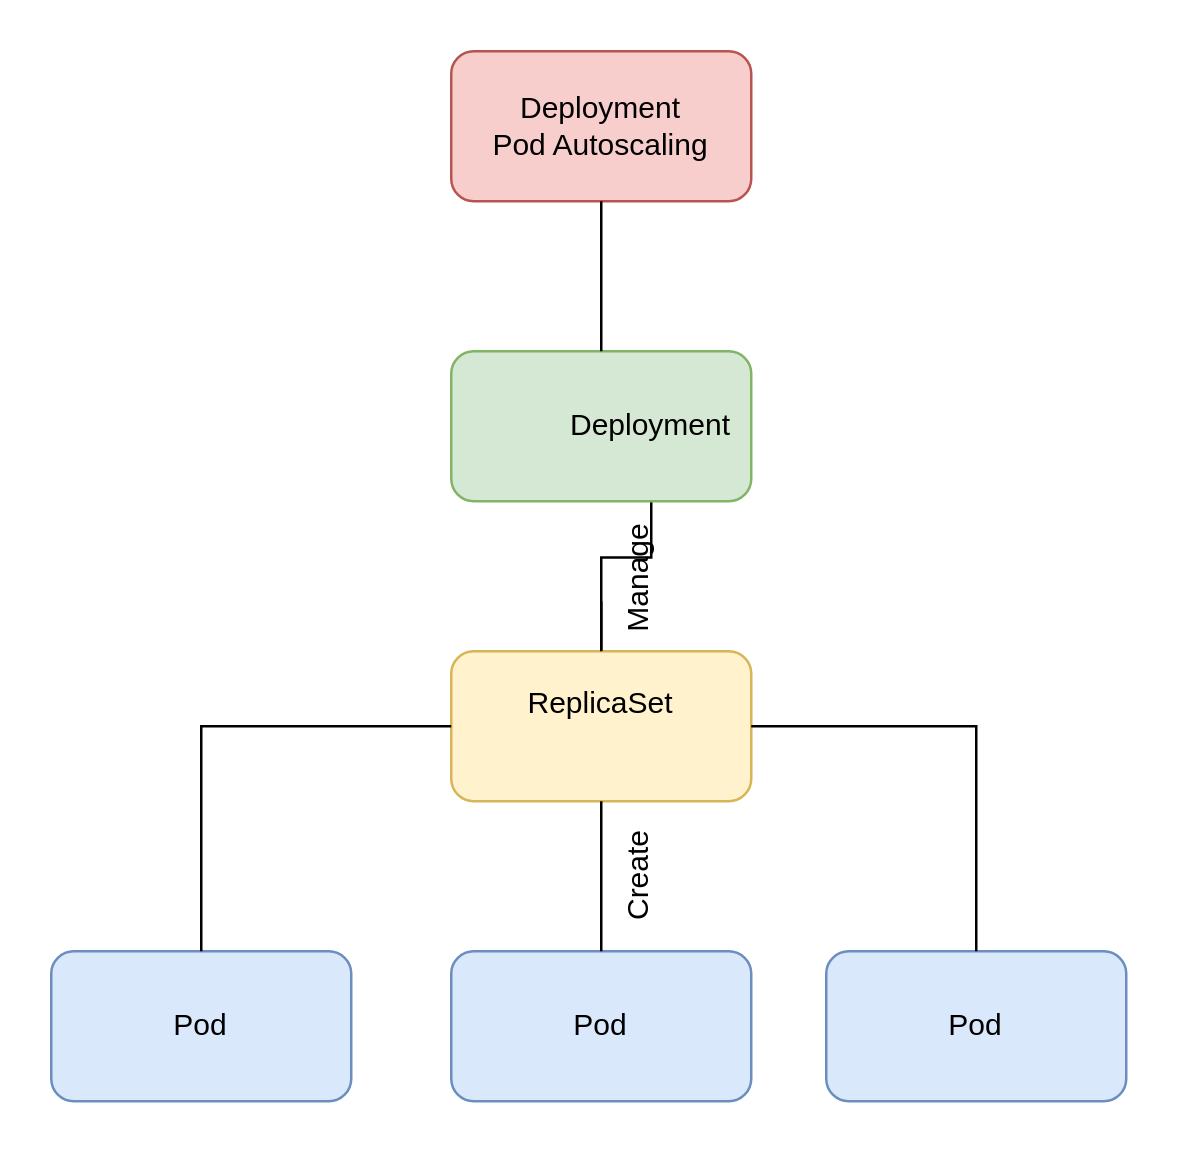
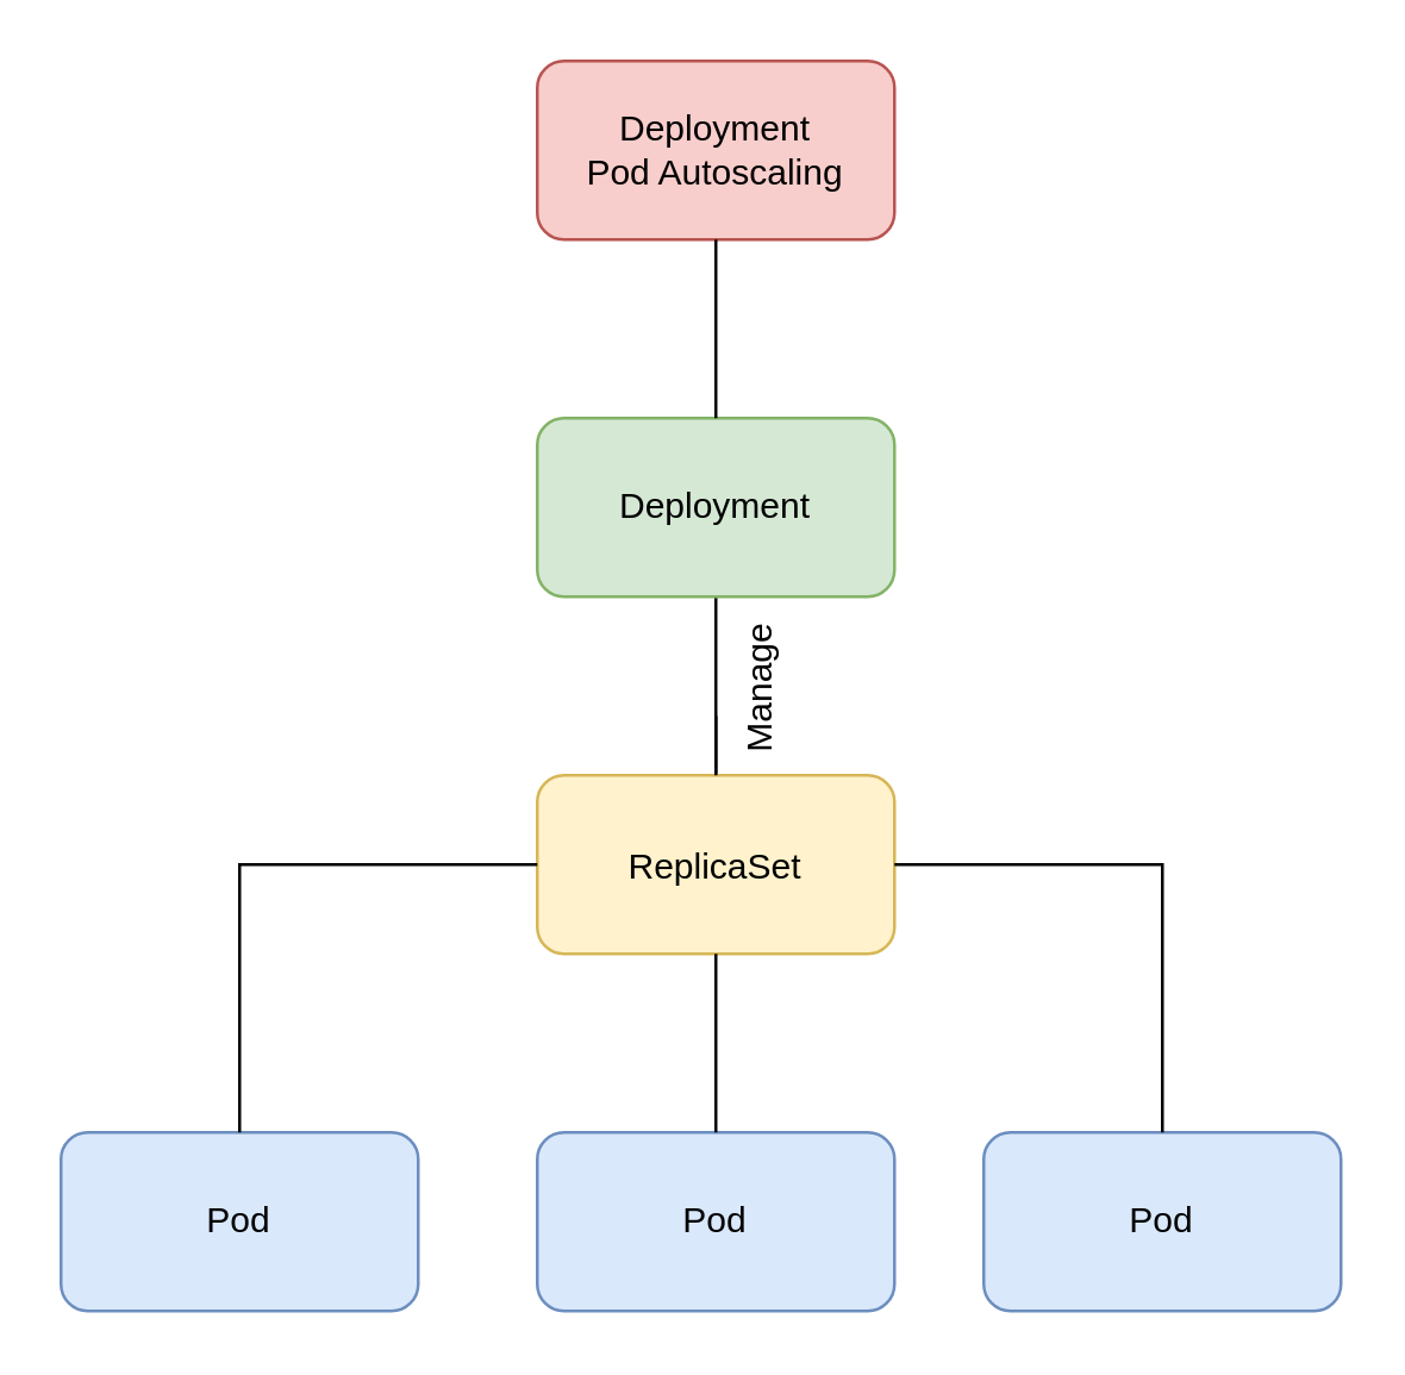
  <mxCell id="0" />
  <mxCell id="1" parent="0" />
  <mxCell id="2" value="" style="rounded=1;whiteSpace=wrap;html=1;fillColor=#f8cecc;strokeColor=#b85450;" parent="1" vertex="1"><mxGeometry x="180" y="20" width="120" height="60" as="geometry" /></mxCell>
  <mxCell id="3" value="" style="rounded=1;whiteSpace=wrap;html=1;fillColor=#dae8fc;strokeColor=#6c8ebf;" parent="1" vertex="1"><mxGeometry x="330" y="380" width="120" height="60" as="geometry" /></mxCell>
  <mxCell id="4" value="" style="rounded=1;whiteSpace=wrap;html=1;fillColor=#dae8fc;strokeColor=#6c8ebf;" parent="1" vertex="1"><mxGeometry x="180" y="380" width="120" height="60" as="geometry" /></mxCell>
  <mxCell id="5" value="" style="rounded=1;whiteSpace=wrap;html=1;fillColor=#dae8fc;strokeColor=#6c8ebf;" parent="1" vertex="1"><mxGeometry x="20" y="380" width="120" height="60" as="geometry" /></mxCell>
  <mxCell id="6" value="" style="edgeStyle=orthogonalEdgeStyle;rounded=0;orthogonalLoop=1;jettySize=auto;html=1;" edge="1" parent="1" source="7" target="20"><mxGeometry relative="1" as="geometry" /></mxCell>
  <mxCell id="7" value="" style="rounded=1;whiteSpace=wrap;html=1;fillColor=#fff2cc;strokeColor=#d6b656;" parent="1" vertex="1"><mxGeometry x="180" y="260" width="120" height="60" as="geometry" /></mxCell>
  <mxCell id="8" value="" style="edgeStyle=orthogonalEdgeStyle;rounded=1;orthogonalLoop=1;jettySize=auto;html=1;curved=0;strokeColor=none;" edge="1" parent="1" source="9" target="7"><mxGeometry relative="1" as="geometry" /></mxCell>
  <mxCell id="9" value="" style="rounded=1;whiteSpace=wrap;html=1;fillColor=#d5e8d4;strokeColor=#82b366;" parent="1" vertex="1"><mxGeometry x="180" y="140" width="120" height="60" as="geometry" /></mxCell>
  <mxCell id="10" value="" style="endArrow=none;html=1;rounded=0;exitX=0.5;exitY=0;exitDx=0;exitDy=0;" parent="1" source="9" edge="1"><mxGeometry width="50" height="50" relative="1" as="geometry"><mxPoint x="240" y="100" as="sourcePoint" /><mxPoint x="240" y="80" as="targetPoint" /><Array as="points"><mxPoint x="240" y="80" /></Array></mxGeometry></mxCell>
  <mxCell id="11" value="" style="endArrow=none;html=1;rounded=0;" parent="1" edge="1"><mxGeometry width="50" height="50" relative="1" as="geometry"><mxPoint x="240" y="260" as="sourcePoint" /><mxPoint x="240" y="240" as="targetPoint" /></mxGeometry></mxCell>
  <mxCell id="12" value="" style="endArrow=none;html=1;rounded=0;exitX=1;exitY=0.5;exitDx=0;exitDy=0;" parent="1" edge="1" source="7"><mxGeometry width="50" height="50" relative="1" as="geometry"><mxPoint x="300" y="210" as="sourcePoint" /><mxPoint x="390" y="380" as="targetPoint" /><Array as="points"><mxPoint x="390" y="290" /></Array></mxGeometry></mxCell>
  <mxCell id="13" value="" style="endArrow=none;html=1;rounded=0;exitX=0.5;exitY=0;exitDx=0;exitDy=0;" parent="1" edge="1" source="5"><mxGeometry width="50" height="50" relative="1" as="geometry"><mxPoint x="100" y="260" as="sourcePoint" /><mxPoint x="180" y="290" as="targetPoint" /><Array as="points"><mxPoint x="80" y="290" /></Array></mxGeometry></mxCell>
  <mxCell id="14" value="" style="endArrow=none;html=1;rounded=0;" parent="1" edge="1"><mxGeometry width="50" height="50" relative="1" as="geometry"><mxPoint x="240" y="380" as="sourcePoint" /><mxPoint x="240" y="320" as="targetPoint" /></mxGeometry></mxCell>
  <mxCell id="15" value="Pod" style="text;html=1;align=center;verticalAlign=middle;whiteSpace=wrap;rounded=0;" parent="1" vertex="1"><mxGeometry x="210" y="395" width="60" height="30" as="geometry" /></mxCell>
  <mxCell id="16" value="Pod" style="text;html=1;align=center;verticalAlign=middle;whiteSpace=wrap;rounded=0;" parent="1" vertex="1"><mxGeometry x="50" y="395" width="60" height="30" as="geometry" /></mxCell>
  <mxCell id="17" value="Pod" style="text;html=1;align=center;verticalAlign=middle;whiteSpace=wrap;rounded=0;" parent="1" vertex="1"><mxGeometry x="360" y="395" width="60" height="30" as="geometry" /></mxCell>
- <mxCell id="18" value="ReplicaSet&lt;div&gt;&lt;div&gt;&lt;br&gt;&lt;/div&gt;&lt;/div&gt;" style="text;html=1;align=center;verticalAlign=middle;whiteSpace=wrap;rounded=0;" parent="1" vertex="1"><mxGeometry x="210" y="280" width="60" height="16.25" as="geometry" /></mxCell>
+ <mxCell id="18" value="ReplicaSet&lt;div&gt;&lt;div&gt;&lt;br&gt;&lt;/div&gt;&lt;/div&gt;" style="text;html=1;align=center;verticalAlign=middle;whiteSpace=wrap;rounded=0;" parent="1" vertex="1"><mxGeometry x="210" y="290" width="60" height="16.25" as="geometry" /></mxCell>
  <mxCell id="19" value="Deployment Pod Autoscaling" style="text;html=1;align=center;verticalAlign=middle;whiteSpace=wrap;rounded=0;" parent="1" vertex="1"><mxGeometry x="195" y="35" width="90" height="30" as="geometry" /></mxCell>
- <mxCell id="20" value="Deployment" style="text;html=1;align=center;verticalAlign=middle;whiteSpace=wrap;rounded=0;" parent="1" vertex="1"><mxGeometry x="230" y="155" width="60" height="30" as="geometry" /></mxCell>
+ <mxCell id="20" value="Deployment" style="text;html=1;align=center;verticalAlign=middle;whiteSpace=wrap;rounded=0;" parent="1" vertex="1"><mxGeometry x="210" y="155" width="60" height="30" as="geometry" /></mxCell>
  <mxCell id="21" value="Manage" style="text;html=1;align=center;verticalAlign=middle;whiteSpace=wrap;rounded=0;horizontal=0;" vertex="1" parent="1"><mxGeometry x="225" y="216" width="60" height="30" as="geometry" /></mxCell>
- <mxCell id="22" value="Create" style="text;html=1;align=center;verticalAlign=middle;whiteSpace=wrap;rounded=0;horizontal=0;" vertex="1" parent="1"><mxGeometry x="225" y="335" width="60" height="30" as="geometry" /></mxCell>
